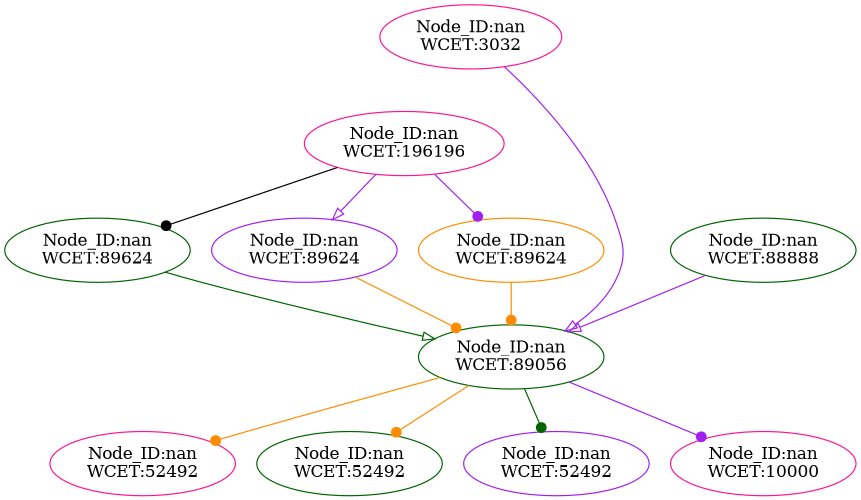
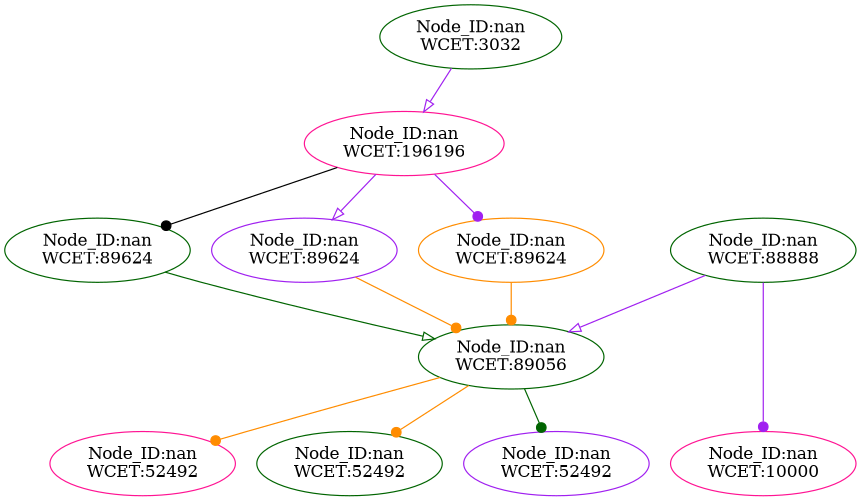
  digraph {
    node [color=deeppink]
    edge [arrowhead=dot color=purple]
-   n1 [label="Node_ID:nan\nWCET:3032\n"]
+   n1 [color=darkgreen label="Node_ID:nan\nWCET:3032\n"]
    n2 [label="Node_ID:nan\nWCET:196196\n"]
    n3 [color=darkgreen label="Node_ID:nan\nWCET:89624\n"]
    n4 [color=purple label="Node_ID:nan\nWCET:89624\n"]
    n5 [color=darkorange label="Node_ID:nan\nWCET:89624\n"]
    n6 [color=darkgreen label="Node_ID:nan\nWCET:89056\n"]
    n7 [color=darkgreen label="Node_ID:nan\nWCET:88888\n"]
    n8 [label="Node_ID:nan\nWCET:10000\n"]
    n9 [label="Node_ID:nan\nWCET:52492\n"]
    n10 [color=darkgreen label="Node_ID:nan\nWCET:52492\n"]
    n11 [color=purple label="Node_ID:nan\nWCET:52492\n"]
-   n1 -> n6 [arrowhead=onormal]
+   n1 -> n2 [arrowhead=onormal]
    n2 -> n3 [color=black]
    n2 -> n4 [arrowhead=onormal]
    n2 -> n5
    n3 -> n6 [arrowhead=onormal color=darkgreen]
    n4 -> n6 [color=darkorange]
    n5 -> n6 [color=darkorange]
    n6 -> n9 [color=darkorange]
    n6 -> n10 [color=darkorange]
    n6 -> n11 [color=darkgreen]
    n7 -> n6 [arrowhead=onormal]
-   n6 -> n8
+   n7 -> n8
  }
